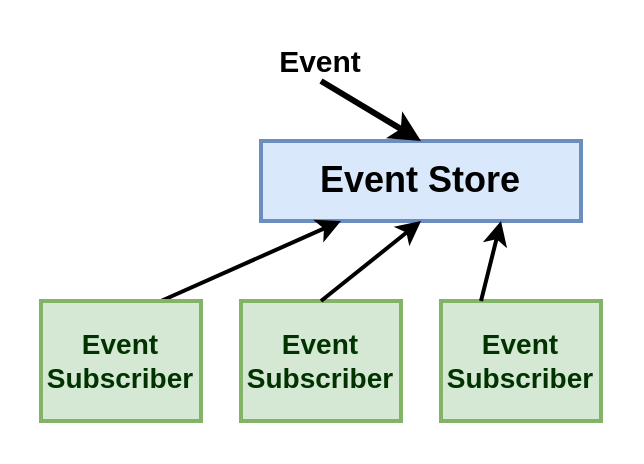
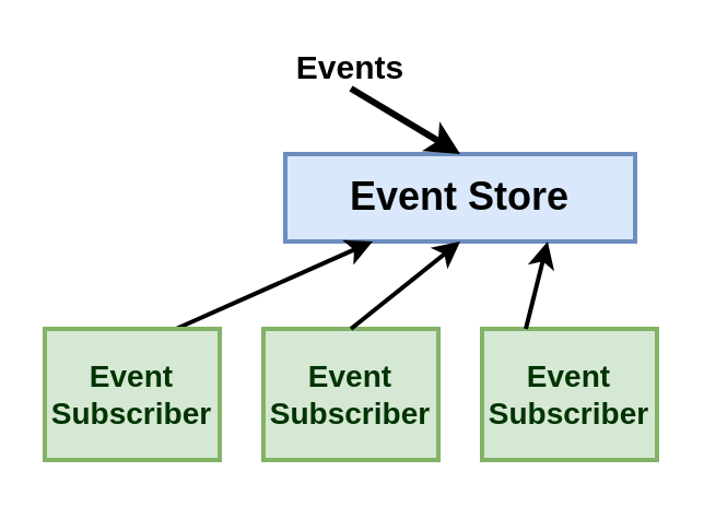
  <mxCell id="0" />
  <mxCell id="1" parent="0" />
  <mxCell id="2" value="&lt;font size=&quot;1&quot;&gt;&lt;b style=&quot;font-size: 18px&quot;&gt;Event Store&lt;/b&gt;&lt;/font&gt;" style="rounded=0;whiteSpace=wrap;html=1;strokeWidth=2;fillColor=#dae8fc;strokeColor=#6c8ebf;" vertex="1" parent="1"><mxGeometry x="130" y="70" width="160" height="40" as="geometry" /></mxCell>
  <mxCell id="3" value="" style="endArrow=classic;html=1;strokeWidth=3;entryX=0.5;entryY=0;entryDx=0;entryDy=0;" edge="1" parent="1" target="2"><mxGeometry width="50" height="50" relative="1" as="geometry"><mxPoint x="160" y="40" as="sourcePoint" /><mxPoint x="60" y="50" as="targetPoint" /></mxGeometry></mxCell>
- <mxCell id="4" value="&lt;font style=&quot;font-size: 15px&quot;&gt;&lt;b&gt;Event&lt;/b&gt;&lt;/font&gt;" style="text;html=1;strokeColor=none;fillColor=none;align=center;verticalAlign=middle;whiteSpace=wrap;rounded=0;" vertex="1" parent="1"><mxGeometry x="135" y="20" width="50" height="20" as="geometry" /></mxCell>
+ <mxCell id="4" value="&lt;font style=&quot;font-size: 15px&quot;&gt;&lt;b&gt;Events&lt;/b&gt;&lt;/font&gt;" style="text;html=1;strokeColor=none;fillColor=none;align=center;verticalAlign=middle;whiteSpace=wrap;rounded=0;" vertex="1" parent="1"><mxGeometry x="135" y="20" width="50" height="20" as="geometry" /></mxCell>
  <mxCell id="5" value="" style="endArrow=classic;html=1;strokeWidth=2;exitX=0.75;exitY=0;exitDx=0;exitDy=0;entryX=0.25;entryY=1;entryDx=0;entryDy=0;" edge="1" parent="1" source="6" target="2"><mxGeometry width="50" height="50" relative="1" as="geometry"><mxPoint x="240" y="30" as="sourcePoint" /><mxPoint x="10" y="60" as="targetPoint" /></mxGeometry></mxCell>
  <mxCell id="6" value="&lt;font style=&quot;font-size: 14px&quot;&gt;&lt;b&gt;&lt;font color=&quot;#003300&quot;&gt;Event&lt;br&gt;Subscriber&lt;/font&gt;&lt;br&gt;&lt;/b&gt;&lt;/font&gt;" style="rounded=0;whiteSpace=wrap;html=1;strokeWidth=2;fillColor=#d5e8d4;strokeColor=#82b366;" vertex="1" parent="1"><mxGeometry x="20" y="150" width="80" height="60" as="geometry" /></mxCell>
  <mxCell id="7" value="&lt;font style=&quot;font-size: 14px&quot;&gt;&lt;b&gt;&lt;font color=&quot;#003300&quot;&gt;Event&lt;br&gt;Subscriber&lt;/font&gt;&lt;br&gt;&lt;/b&gt;&lt;/font&gt;" style="rounded=0;whiteSpace=wrap;html=1;strokeWidth=2;fillColor=#d5e8d4;strokeColor=#82b366;" vertex="1" parent="1"><mxGeometry x="120" y="150" width="80" height="60" as="geometry" /></mxCell>
  <mxCell id="8" value="&lt;font style=&quot;font-size: 14px&quot;&gt;&lt;b&gt;&lt;font color=&quot;#003300&quot;&gt;Event&lt;br&gt;Subscriber&lt;/font&gt;&lt;br&gt;&lt;/b&gt;&lt;/font&gt;" style="rounded=0;whiteSpace=wrap;html=1;strokeWidth=2;fillColor=#d5e8d4;strokeColor=#82b366;" vertex="1" parent="1"><mxGeometry x="220" y="150" width="80" height="60" as="geometry" /></mxCell>
  <mxCell id="9" value="" style="endArrow=classic;html=1;strokeWidth=2;exitX=0.5;exitY=0;exitDx=0;exitDy=0;entryX=0.5;entryY=1;entryDx=0;entryDy=0;" edge="1" parent="1" source="7" target="2"><mxGeometry width="50" height="50" relative="1" as="geometry"><mxPoint x="330" y="60" as="sourcePoint" /><mxPoint x="390" y="20" as="targetPoint" /></mxGeometry></mxCell>
  <mxCell id="10" value="" style="endArrow=classic;html=1;strokeWidth=2;exitX=0.25;exitY=0;exitDx=0;exitDy=0;entryX=0.75;entryY=1;entryDx=0;entryDy=0;" edge="1" parent="1" source="8" target="2"><mxGeometry width="50" height="50" relative="1" as="geometry"><mxPoint x="320" y="90" as="sourcePoint" /><mxPoint x="380" y="50" as="targetPoint" /></mxGeometry></mxCell>
